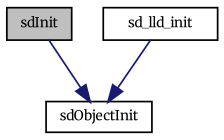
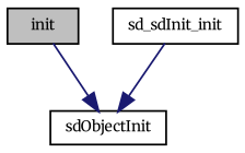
  digraph {
    fontname=Merriweather
    rankdir=TB
    node [color=black fontname=Merriweather fontsize=8 shape=record]
    edge [color=midnightblue fontname=Merriweather fontsize=8 labelfontname=Helvetica labelfontsize=8 style=solid]
-   n1 [fillcolor=grey75 fontcolor=black height=0.2 label=sdInit style=filled width=0.4]
+   n1 [fillcolor=grey75 fontcolor=black height=0.2 label=init style=filled width=0.4]
    n2 [height=0.2 label=sdObjectInit width=0.4]
-   n3 [height=0.2 label=sd_lld_init width=0.4]
+   n3 [height=0.2 label=sd_sdInit_init width=0.4]
    n1 -> n2
    n3 -> n2
  }
